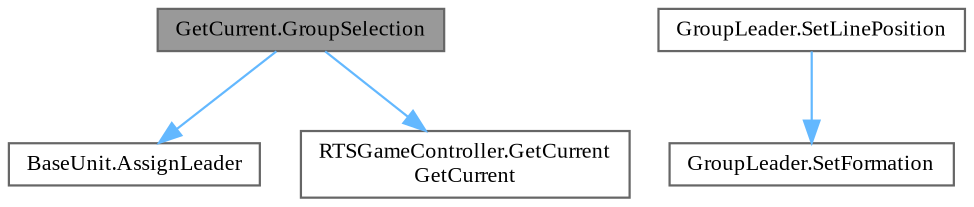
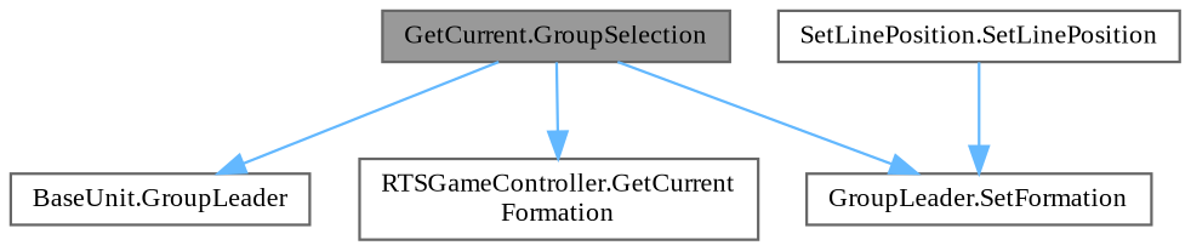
  digraph {
    fontname="Liberation Serif"
    rankdir=TB
    node [color=grey40 fillcolor=white fontname="Liberation Serif" fontsize=10 shape=box style=filled]
    edge [color=steelblue1 fontname="Liberation Serif" fontsize=10 labelfontname=Helvetica labelfontsize=10 style=solid]
    n1 [color=gray40 fillcolor=grey60 fontcolor=black height=0.2 label="GetCurrent.GroupSelection" width=0.4]
-   n2 [height=0.2 label="BaseUnit.AssignLeader" width=0.4]
-   n3 [height=0.2 label="RTSGameController.GetCurrent\lGetCurrent" width=0.4]
+   n2 [height=0.2 label="BaseUnit.GroupLeader" width=0.4]
+   n3 [height=0.2 label="RTSGameController.GetCurrent\lFormation" width=0.4]
    n4 [height=0.2 label="GroupLeader.SetFormation" width=0.4]
-   n5 [height=0.2 label="GroupLeader.SetLinePosition" width=0.4]
+   n5 [height=0.2 label="SetLinePosition.SetLinePosition" width=0.4]
    n1 -> n2
    n1 -> n3
+   n1 -> n4
    n5 -> n4
  }
